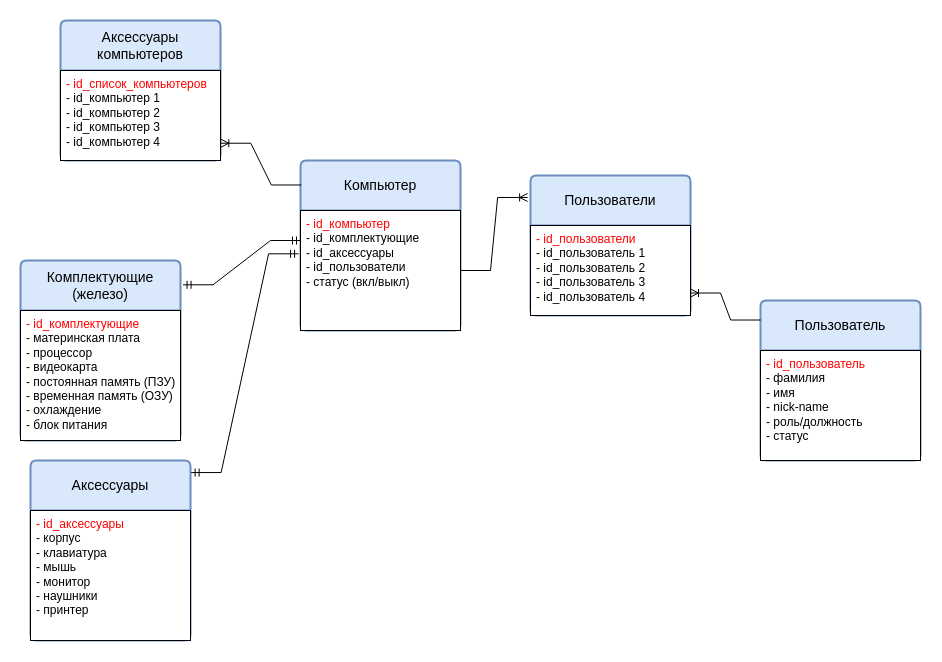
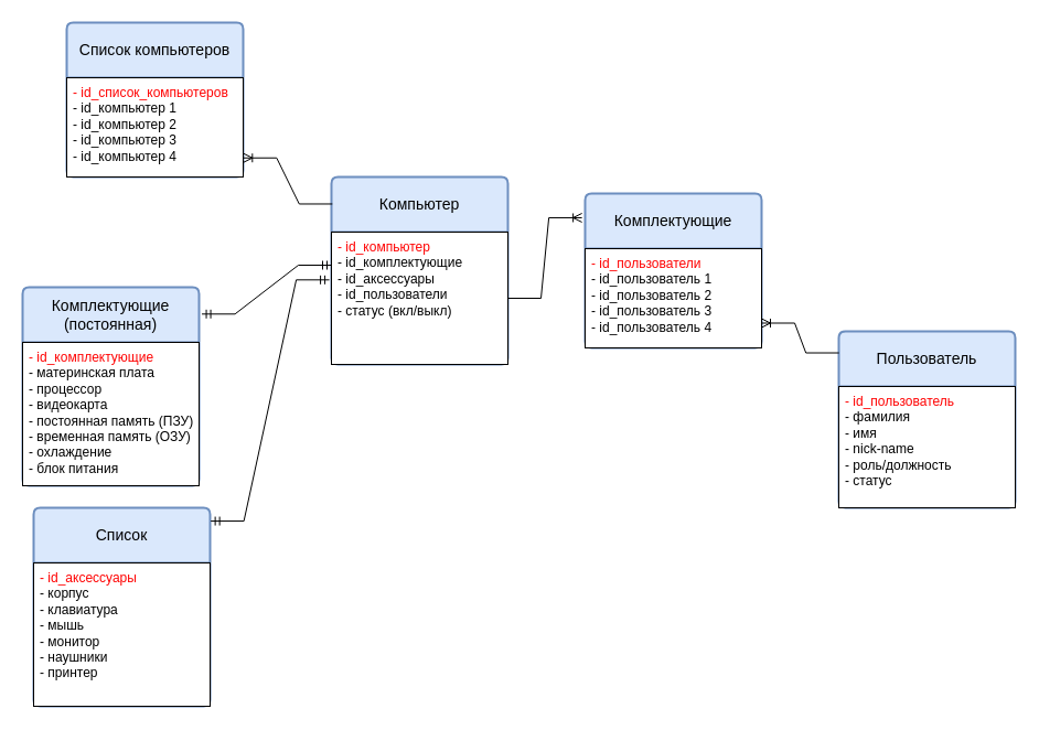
  <mxCell id="0" />
  <mxCell id="1" parent="0" />
- <mxCell id="2" value="Аксессуары компьютеров" style="swimlane;childLayout=stackLayout;horizontal=1;startSize=50;horizontalStack=0;rounded=1;fontSize=14;fontStyle=0;strokeWidth=2;resizeParent=0;resizeLast=1;shadow=0;dashed=0;align=center;arcSize=4;whiteSpace=wrap;html=1;fillColor=#dae8fc;strokeColor=#6c8ebf;" vertex="1" parent="1"><mxGeometry x="60" y="20" width="160" height="140" as="geometry" /></mxCell>
+ <mxCell id="2" value="Список компьютеров" style="swimlane;childLayout=stackLayout;horizontal=1;startSize=50;horizontalStack=0;rounded=1;fontSize=14;fontStyle=0;strokeWidth=2;resizeParent=0;resizeLast=1;shadow=0;dashed=0;align=center;arcSize=4;whiteSpace=wrap;html=1;fillColor=#dae8fc;strokeColor=#6c8ebf;" vertex="1" parent="1"><mxGeometry x="60" y="20" width="160" height="140" as="geometry" /></mxCell>
  <mxCell id="3" value="&lt;font color=&quot;#ff0000&quot;&gt;- id_список_компьютеров&lt;br&gt;&lt;/font&gt;- id_компьютер 1&lt;br&gt;- id_компьютер 2&lt;br&gt;- id_компьютер 3&lt;br&gt;- id_компьютер 4" style="align=left;spacingLeft=4;fontSize=12;verticalAlign=top;resizable=0;rotatable=0;part=1;html=1;" vertex="1" parent="2"><mxGeometry y="50" width="160" height="90" as="geometry" /></mxCell>
  <mxCell id="4" value="Компьютер" style="swimlane;childLayout=stackLayout;horizontal=1;startSize=50;horizontalStack=0;rounded=1;fontSize=14;fontStyle=0;strokeWidth=2;resizeParent=0;resizeLast=1;shadow=0;dashed=0;align=center;arcSize=4;whiteSpace=wrap;html=1;fillColor=#dae8fc;strokeColor=#6c8ebf;" vertex="1" parent="1"><mxGeometry x="300" y="160" width="160" height="170" as="geometry" /></mxCell>
  <mxCell id="5" value="&lt;font color=&quot;#ff0000&quot;&gt;- id_компьютер&lt;br&gt;&lt;/font&gt;- id_комплектующие&lt;br style=&quot;border-color: var(--border-color);&quot;&gt;- id_аксессуары&lt;br&gt;- id_пользователи&lt;br&gt;- статус (вкл/выкл)" style="align=left;spacingLeft=4;fontSize=12;verticalAlign=top;resizable=0;rotatable=0;part=1;html=1;" vertex="1" parent="4"><mxGeometry y="50" width="160" height="120" as="geometry" /></mxCell>
- <mxCell id="6" value="Аксессуары" style="swimlane;childLayout=stackLayout;horizontal=1;startSize=50;horizontalStack=0;rounded=1;fontSize=14;fontStyle=0;strokeWidth=2;resizeParent=0;resizeLast=1;shadow=0;dashed=0;align=center;arcSize=4;whiteSpace=wrap;html=1;fillColor=#dae8fc;strokeColor=#6c8ebf;" vertex="1" parent="1"><mxGeometry x="30" y="460" width="160" height="180" as="geometry" /></mxCell>
+ <mxCell id="6" value="Список" style="swimlane;childLayout=stackLayout;horizontal=1;startSize=50;horizontalStack=0;rounded=1;fontSize=14;fontStyle=0;strokeWidth=2;resizeParent=0;resizeLast=1;shadow=0;dashed=0;align=center;arcSize=4;whiteSpace=wrap;html=1;fillColor=#dae8fc;strokeColor=#6c8ebf;" vertex="1" parent="1"><mxGeometry x="30" y="460" width="160" height="180" as="geometry" /></mxCell>
  <mxCell id="7" value="&lt;font color=&quot;#ff0000&quot;&gt;- id_аксессуары&lt;br&gt;&lt;/font&gt;- корпус&lt;br style=&quot;border-color: var(--border-color); color: rgb(255, 0, 0);&quot;&gt;- клавиатура&lt;br&gt;- мышь&lt;br&gt;- монитор&lt;br&gt;- наушники&lt;br&gt;- принтер&lt;br&gt;" style="align=left;spacingLeft=4;fontSize=12;verticalAlign=top;resizable=0;rotatable=0;part=1;html=1;" vertex="1" parent="6"><mxGeometry y="50" width="160" height="130" as="geometry" /></mxCell>
  <mxCell id="8" value="" style="edgeStyle=entityRelationEdgeStyle;fontSize=12;html=1;endArrow=ERmandOne;startArrow=ERmandOne;rounded=0;exitX=-0.012;exitY=0.361;exitDx=0;exitDy=0;entryX=1.004;entryY=0.067;entryDx=0;entryDy=0;exitPerimeter=0;entryPerimeter=0;" edge="1" parent="1" source="5" target="6"><mxGeometry width="100" height="100" relative="1" as="geometry"><mxPoint x="540" y="290" as="sourcePoint" /><mxPoint x="615" y="330" as="targetPoint" /></mxGeometry></mxCell>
- <mxCell id="9" value="Комплектующие&lt;br&gt;(железо)" style="swimlane;childLayout=stackLayout;horizontal=1;startSize=50;horizontalStack=0;rounded=1;fontSize=14;fontStyle=0;strokeWidth=2;resizeParent=0;resizeLast=1;shadow=0;dashed=0;align=center;arcSize=4;whiteSpace=wrap;html=1;fillColor=#dae8fc;strokeColor=#6c8ebf;" vertex="1" parent="1"><mxGeometry x="20" y="260" width="160" height="180" as="geometry" /></mxCell>
+ <mxCell id="9" value="Комплектующие&lt;br&gt;(постоянная)" style="swimlane;childLayout=stackLayout;horizontal=1;startSize=50;horizontalStack=0;rounded=1;fontSize=14;fontStyle=0;strokeWidth=2;resizeParent=0;resizeLast=1;shadow=0;dashed=0;align=center;arcSize=4;whiteSpace=wrap;html=1;fillColor=#dae8fc;strokeColor=#6c8ebf;" vertex="1" parent="1"><mxGeometry x="20" y="260" width="160" height="180" as="geometry" /></mxCell>
  <mxCell id="10" value="&lt;font color=&quot;#ff0000&quot;&gt;- id_комплектующие&lt;br&gt;&lt;/font&gt;- материнская плата&lt;br&gt;- процессор&lt;br&gt;- видеокарта&lt;br&gt;- постоянная память (ПЗУ)&lt;br&gt;- временная память (ОЗУ)&lt;br&gt;- охлаждение&lt;br&gt;- блок питания" style="align=left;spacingLeft=4;fontSize=12;verticalAlign=top;resizable=0;rotatable=0;part=1;html=1;" vertex="1" parent="9"><mxGeometry y="50" width="160" height="130" as="geometry" /></mxCell>
  <mxCell id="11" value="" style="edgeStyle=entityRelationEdgeStyle;fontSize=12;html=1;endArrow=ERmandOne;startArrow=ERmandOne;rounded=0;exitX=0;exitY=0.25;exitDx=0;exitDy=0;entryX=1.016;entryY=0.135;entryDx=0;entryDy=0;entryPerimeter=0;" edge="1" parent="1" source="5" target="9"><mxGeometry width="100" height="100" relative="1" as="geometry"><mxPoint x="232" y="345" as="sourcePoint" /><mxPoint x="307" y="385" as="targetPoint" /><Array as="points"><mxPoint x="290" y="240" /></Array></mxGeometry></mxCell>
  <mxCell id="12" value="" style="edgeStyle=entityRelationEdgeStyle;fontSize=12;html=1;endArrow=ERoneToMany;rounded=0;exitX=0.005;exitY=0.144;exitDx=0;exitDy=0;exitPerimeter=0;entryX=1.002;entryY=0.808;entryDx=0;entryDy=0;entryPerimeter=0;" edge="1" parent="1" source="4" target="3"><mxGeometry width="100" height="100" relative="1" as="geometry"><mxPoint x="270" y="140" as="sourcePoint" /><mxPoint x="350" y="40" as="targetPoint" /></mxGeometry></mxCell>
- <mxCell id="13" value="Пользователи" style="swimlane;childLayout=stackLayout;horizontal=1;startSize=50;horizontalStack=0;rounded=1;fontSize=14;fontStyle=0;strokeWidth=2;resizeParent=0;resizeLast=1;shadow=0;dashed=0;align=center;arcSize=4;whiteSpace=wrap;html=1;fillColor=#dae8fc;strokeColor=#6c8ebf;" vertex="1" parent="1"><mxGeometry x="530" y="175" width="160" height="140" as="geometry" /></mxCell>
+ <mxCell id="13" value="Комплектующие" style="swimlane;childLayout=stackLayout;horizontal=1;startSize=50;horizontalStack=0;rounded=1;fontSize=14;fontStyle=0;strokeWidth=2;resizeParent=0;resizeLast=1;shadow=0;dashed=0;align=center;arcSize=4;whiteSpace=wrap;html=1;fillColor=#dae8fc;strokeColor=#6c8ebf;" vertex="1" parent="1"><mxGeometry x="530" y="175" width="160" height="140" as="geometry" /></mxCell>
  <mxCell id="14" value="&lt;font color=&quot;#ff0000&quot;&gt;- id_пользователи&lt;br&gt;&lt;/font&gt;- id_пользователь 1&lt;br&gt;- id_пользователь 2&lt;br&gt;- id_пользователь 3&lt;br&gt;- id_пользователь 4" style="align=left;spacingLeft=4;fontSize=12;verticalAlign=top;resizable=0;rotatable=0;part=1;html=1;" vertex="1" parent="13"><mxGeometry y="50" width="160" height="90" as="geometry" /></mxCell>
  <mxCell id="15" value="Пользователь" style="swimlane;childLayout=stackLayout;horizontal=1;startSize=50;horizontalStack=0;rounded=1;fontSize=14;fontStyle=0;strokeWidth=2;resizeParent=0;resizeLast=1;shadow=0;dashed=0;align=center;arcSize=4;whiteSpace=wrap;html=1;fillColor=#dae8fc;strokeColor=#6c8ebf;" vertex="1" parent="1"><mxGeometry x="760" y="300" width="160" height="160" as="geometry" /></mxCell>
  <mxCell id="16" value="&lt;font color=&quot;#ff0000&quot;&gt;- id_пользователь&lt;br&gt;&lt;/font&gt;- фамилия&lt;br&gt;- имя&lt;br&gt;- nick-name&lt;br&gt;- роль/должность&lt;br&gt;- статус" style="align=left;spacingLeft=4;fontSize=12;verticalAlign=top;resizable=0;rotatable=0;part=1;html=1;" vertex="1" parent="15"><mxGeometry y="50" width="160" height="110" as="geometry" /></mxCell>
  <mxCell id="17" value="" style="edgeStyle=entityRelationEdgeStyle;fontSize=12;html=1;endArrow=ERoneToMany;rounded=0;exitX=1;exitY=0.5;exitDx=0;exitDy=0;entryX=-0.018;entryY=0.157;entryDx=0;entryDy=0;entryPerimeter=0;" edge="1" parent="1" source="5" target="13"><mxGeometry width="100" height="100" relative="1" as="geometry"><mxPoint x="311" y="194" as="sourcePoint" /><mxPoint x="230" y="153" as="targetPoint" /></mxGeometry></mxCell>
  <mxCell id="18" value="" style="edgeStyle=entityRelationEdgeStyle;fontSize=12;html=1;endArrow=ERoneToMany;rounded=0;exitX=0.001;exitY=0.122;exitDx=0;exitDy=0;entryX=1;entryY=0.75;entryDx=0;entryDy=0;exitPerimeter=0;" edge="1" parent="1" source="15" target="14"><mxGeometry width="100" height="100" relative="1" as="geometry"><mxPoint x="470" y="280" as="sourcePoint" /><mxPoint x="537" y="207" as="targetPoint" /></mxGeometry></mxCell>
